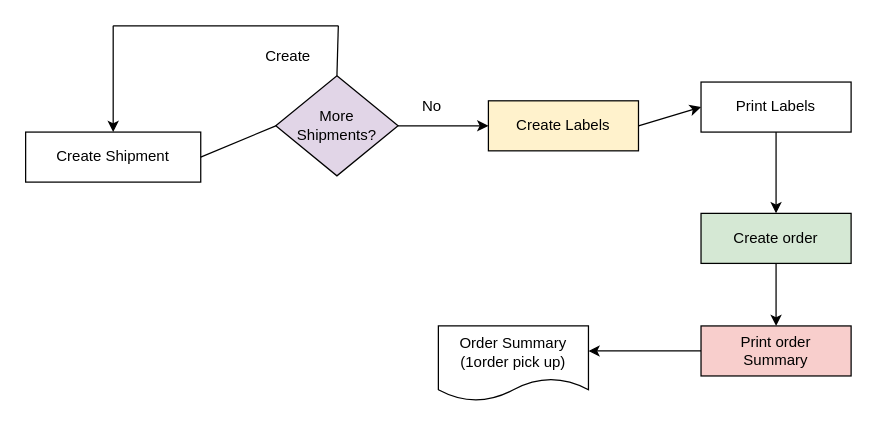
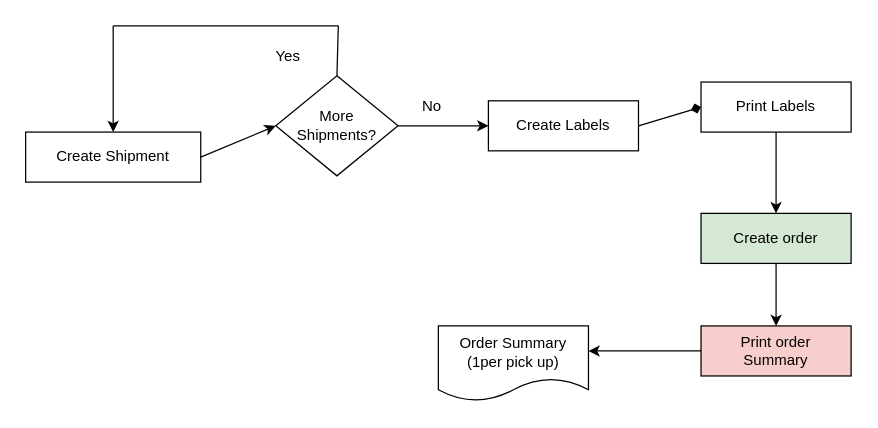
  <mxCell id="0" />
  <mxCell id="1" parent="0" />
  <mxCell id="2" value="Create Shipment" style="rounded=0;whiteSpace=wrap;html=1;" parent="1" vertex="1"><mxGeometry x="20" y="105" width="140" height="40" as="geometry" /></mxCell>
- <mxCell id="3" value="More &lt;br&gt;Shipments?" style="rhombus;whiteSpace=wrap;html=1;fillColor=#e1d5e7;" parent="1" vertex="1"><mxGeometry x="220" y="60" width="97.78" height="80" as="geometry" /></mxCell>
- <mxCell id="4" value="" style="endArrow=none;html=1;rounded=0;entryX=0;entryY=0.5;entryDx=0;entryDy=0;exitX=1;exitY=0.5;exitDx=0;exitDy=0;" parent="1" source="2" target="3" edge="1"><mxGeometry width="50" height="50" relative="1" as="geometry"><mxPoint x="150" y="110" as="sourcePoint" /><mxPoint x="400" y="150" as="targetPoint" /></mxGeometry></mxCell>
- <mxCell id="5" value="Create" style="text;html=1;strokeColor=none;fillColor=none;align=center;verticalAlign=middle;whiteSpace=wrap;rounded=0;" parent="1" vertex="1"><mxGeometry x="200" y="30" width="60" height="30" as="geometry" /></mxCell>
+ <mxCell id="3" value="More &lt;br&gt;Shipments?" style="rhombus;whiteSpace=wrap;html=1;" parent="1" vertex="1"><mxGeometry x="220" y="60" width="97.78" height="80" as="geometry" /></mxCell>
+ <mxCell id="4" value="" style="endArrow=classic;html=1;rounded=0;entryX=0;entryY=0.5;entryDx=0;entryDy=0;exitX=1;exitY=0.5;exitDx=0;exitDy=0;" parent="1" source="2" target="3" edge="1"><mxGeometry width="50" height="50" relative="1" as="geometry"><mxPoint x="150" y="110" as="sourcePoint" /><mxPoint x="400" y="150" as="targetPoint" /></mxGeometry></mxCell>
+ <mxCell id="5" value="Yes" style="text;html=1;strokeColor=none;fillColor=none;align=center;verticalAlign=middle;whiteSpace=wrap;rounded=0;" parent="1" vertex="1"><mxGeometry x="200" y="30" width="60" height="30" as="geometry" /></mxCell>
  <mxCell id="6" value="" style="endArrow=classic;html=1;rounded=0;exitX=1;exitY=0.5;exitDx=0;exitDy=0;" parent="1" source="3" edge="1"><mxGeometry width="50" height="50" relative="1" as="geometry"><mxPoint x="350" y="200" as="sourcePoint" /><mxPoint x="390" y="100" as="targetPoint" /></mxGeometry></mxCell>
  <mxCell id="7" value="No" style="text;html=1;strokeColor=none;fillColor=none;align=center;verticalAlign=middle;whiteSpace=wrap;rounded=0;" parent="1" vertex="1"><mxGeometry x="315" y="70" width="60" height="30" as="geometry" /></mxCell>
- <mxCell id="8" value="Create Labels" style="rounded=0;whiteSpace=wrap;html=1;fillColor=#fff2cc;" parent="1" vertex="1"><mxGeometry x="390" y="80" width="120" height="40" as="geometry" /></mxCell>
+ <mxCell id="8" value="Create Labels" style="rounded=0;whiteSpace=wrap;html=1;" parent="1" vertex="1"><mxGeometry x="390" y="80" width="120" height="40" as="geometry" /></mxCell>
  <mxCell id="9" style="edgeStyle=orthogonalEdgeStyle;rounded=0;orthogonalLoop=1;jettySize=auto;html=1;" parent="1" source="10" edge="1"><mxGeometry relative="1" as="geometry"><mxPoint x="620" y="170" as="targetPoint" /></mxGeometry></mxCell>
  <mxCell id="10" value="Print Labels" style="rounded=0;whiteSpace=wrap;html=1;" parent="1" vertex="1"><mxGeometry x="560" y="65" width="120" height="40" as="geometry" /></mxCell>
- <mxCell id="11" value="" style="endArrow=classic;html=1;rounded=0;exitX=1;exitY=0.5;exitDx=0;exitDy=0;entryX=0;entryY=0.5;entryDx=0;entryDy=0;" parent="1" source="8" target="10" edge="1"><mxGeometry width="50" height="50" relative="1" as="geometry"><mxPoint x="350" y="200" as="sourcePoint" /><mxPoint x="400" y="150" as="targetPoint" /></mxGeometry></mxCell>
+ <mxCell id="11" value="" style="endArrow=diamond;html=1;rounded=0;exitX=1;exitY=0.5;exitDx=0;exitDy=0;entryX=0;entryY=0.5;entryDx=0;entryDy=0;" parent="1" source="8" target="10" edge="1"><mxGeometry width="50" height="50" relative="1" as="geometry"><mxPoint x="350" y="200" as="sourcePoint" /><mxPoint x="400" y="150" as="targetPoint" /></mxGeometry></mxCell>
  <mxCell id="12" style="edgeStyle=orthogonalEdgeStyle;rounded=0;orthogonalLoop=1;jettySize=auto;html=1;" parent="1" source="13" edge="1"><mxGeometry relative="1" as="geometry"><mxPoint x="620" y="260" as="targetPoint" /></mxGeometry></mxCell>
  <mxCell id="13" value="Create order" style="rounded=0;whiteSpace=wrap;html=1;fillColor=#d5e8d4;" parent="1" vertex="1"><mxGeometry x="560" y="170" width="120" height="40" as="geometry" /></mxCell>
  <mxCell id="14" style="edgeStyle=orthogonalEdgeStyle;rounded=0;orthogonalLoop=1;jettySize=auto;html=1;exitX=0;exitY=0.5;exitDx=0;exitDy=0;" parent="1" source="15" edge="1"><mxGeometry relative="1" as="geometry"><mxPoint x="470" y="280" as="targetPoint" /></mxGeometry></mxCell>
  <mxCell id="15" value="Print order&lt;br&gt;Summary" style="rounded=0;whiteSpace=wrap;html=1;fillColor=#f8cecc;" parent="1" vertex="1"><mxGeometry x="560" y="260" width="120" height="40" as="geometry" /></mxCell>
- <mxCell id="16" value="Order Summary&lt;br&gt;(1order pick up)" style="shape=document;whiteSpace=wrap;html=1;boundedLbl=1;" parent="1" vertex="1"><mxGeometry x="350" y="260" width="120" height="60" as="geometry" /></mxCell>
+ <mxCell id="16" value="Order Summary&lt;br&gt;(1per pick up)" style="shape=document;whiteSpace=wrap;html=1;boundedLbl=1;" parent="1" vertex="1"><mxGeometry x="350" y="260" width="120" height="60" as="geometry" /></mxCell>
  <mxCell id="17" value="" style="endArrow=none;html=1;rounded=0;exitX=0.5;exitY=0;exitDx=0;exitDy=0;" parent="1" source="3" edge="1"><mxGeometry width="50" height="50" relative="1" as="geometry"><mxPoint x="350" y="190" as="sourcePoint" /><mxPoint x="270" y="20" as="targetPoint" /></mxGeometry></mxCell>
  <mxCell id="18" value="" style="endArrow=none;html=1;rounded=0;" parent="1" edge="1"><mxGeometry width="50" height="50" relative="1" as="geometry"><mxPoint x="270" y="20" as="sourcePoint" /><mxPoint x="90" y="20" as="targetPoint" /></mxGeometry></mxCell>
  <mxCell id="19" value="" style="endArrow=classic;html=1;rounded=0;entryX=0.5;entryY=0;entryDx=0;entryDy=0;" parent="1" target="2" edge="1"><mxGeometry width="50" height="50" relative="1" as="geometry"><mxPoint x="90" y="20" as="sourcePoint" /><mxPoint x="400" y="140" as="targetPoint" /></mxGeometry></mxCell>
